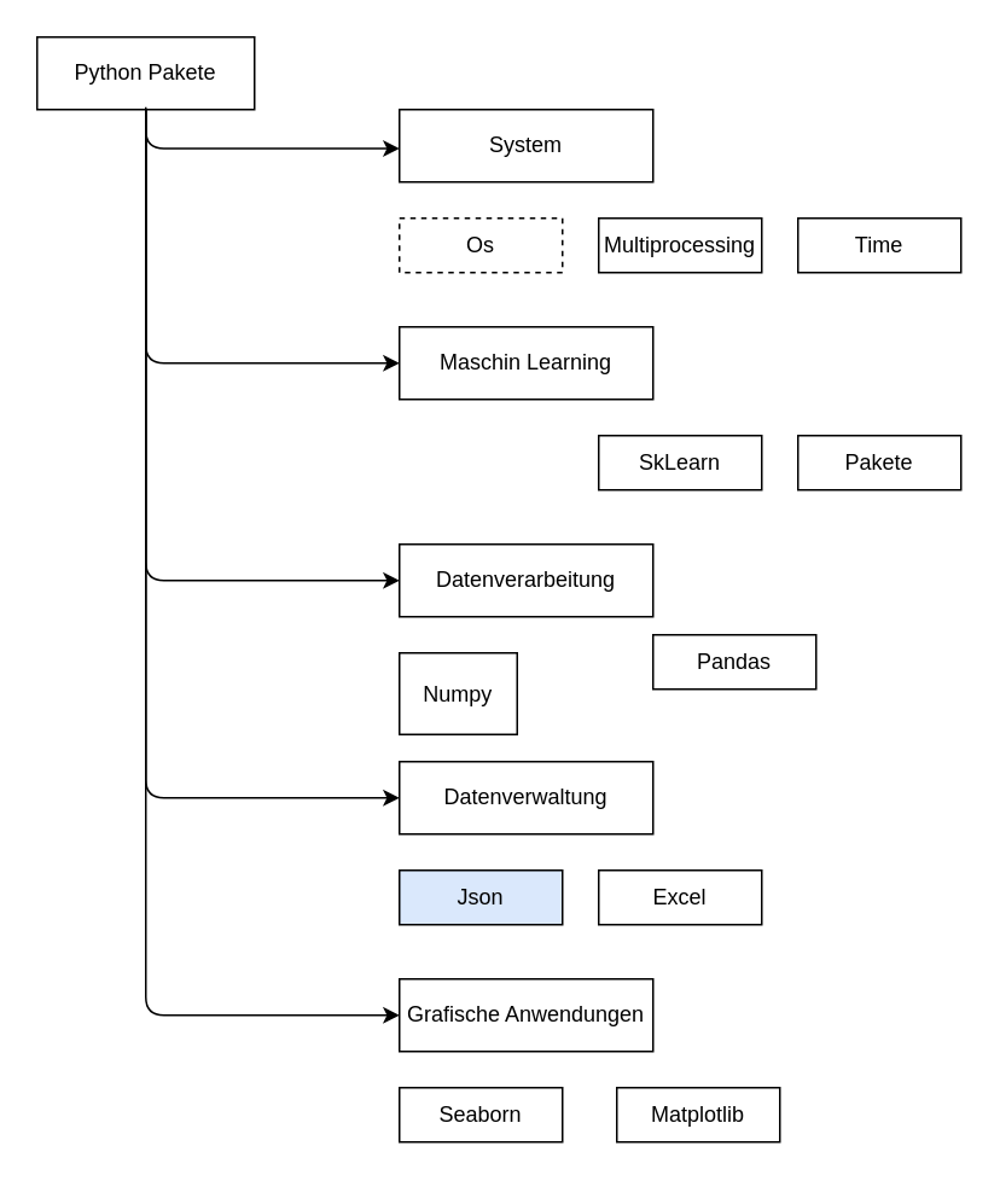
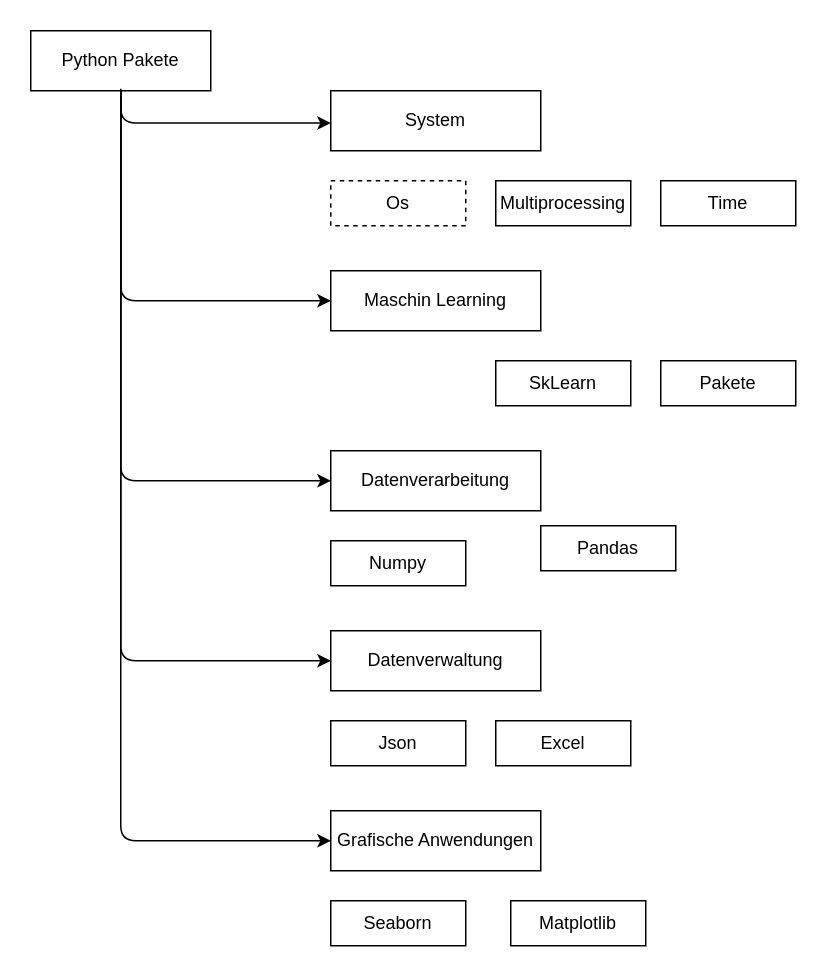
  <mxCell id="0" />
  <mxCell id="1" parent="0" />
  <mxCell id="2" value="Datenverarbeitung" style="rounded=0;whiteSpace=wrap;html=1;" parent="1" vertex="1"><mxGeometry x="220" y="300" width="140" height="40" as="geometry" /></mxCell>
  <mxCell id="3" value="Python Pakete" style="rounded=0;whiteSpace=wrap;html=1;" parent="1" vertex="1"><mxGeometry x="20" y="20" width="120" height="40" as="geometry" /></mxCell>
  <mxCell id="4" value="Datenverwaltung" style="rounded=0;whiteSpace=wrap;html=1;" parent="1" vertex="1"><mxGeometry x="220" y="420" width="140" height="40" as="geometry" /></mxCell>
  <mxCell id="5" value="Maschin Learning" style="rounded=0;whiteSpace=wrap;html=1;" parent="1" vertex="1"><mxGeometry x="220" y="180" width="140" height="40" as="geometry" /></mxCell>
  <mxCell id="6" value="System" style="rounded=0;whiteSpace=wrap;html=1;" parent="1" vertex="1"><mxGeometry x="220" y="60" width="140" height="40" as="geometry" /></mxCell>
  <mxCell id="7" value="Grafische Anwendungen" style="rounded=0;whiteSpace=wrap;html=1;" parent="1" vertex="1"><mxGeometry x="220" y="540" width="140" height="40" as="geometry" /></mxCell>
  <mxCell id="8" value="Multiprocessing" style="rounded=0;whiteSpace=wrap;html=1;" parent="1" vertex="1"><mxGeometry x="330" y="120" width="90" height="30" as="geometry" /></mxCell>
  <mxCell id="9" value="Os" style="rounded=0;whiteSpace=wrap;html=1;dashed=1;" parent="1" vertex="1"><mxGeometry x="220" y="120" width="90" height="30" as="geometry" /></mxCell>
- <mxCell id="10" value="Numpy" style="rounded=0;whiteSpace=wrap;html=1;" parent="1" vertex="1"><mxGeometry x="220" y="360" width="65" height="45" as="geometry" /></mxCell>
+ <mxCell id="10" value="Numpy" style="rounded=0;whiteSpace=wrap;html=1;" parent="1" vertex="1"><mxGeometry x="220" y="360" width="90" height="30" as="geometry" /></mxCell>
  <mxCell id="11" value="Pandas" style="rounded=0;whiteSpace=wrap;html=1;" parent="1" vertex="1"><mxGeometry x="360" y="350" width="90" height="30" as="geometry" /></mxCell>
  <mxCell id="12" value="SkLearn" style="rounded=0;whiteSpace=wrap;html=1;" parent="1" vertex="1"><mxGeometry x="330" y="240" width="90" height="30" as="geometry" /></mxCell>
  <mxCell id="13" value="Pakete" style="rounded=0;whiteSpace=wrap;html=1;" parent="1" vertex="1"><mxGeometry x="440" y="240" width="90" height="30" as="geometry" /></mxCell>
- <mxCell id="14" value="Json" style="rounded=0;whiteSpace=wrap;html=1;fillColor=#dae8fc;" parent="1" vertex="1"><mxGeometry x="220" y="480" width="90" height="30" as="geometry" /></mxCell>
+ <mxCell id="14" value="Json" style="rounded=0;whiteSpace=wrap;html=1;" parent="1" vertex="1"><mxGeometry x="220" y="480" width="90" height="30" as="geometry" /></mxCell>
  <mxCell id="15" value="Matplotlib" style="rounded=0;whiteSpace=wrap;html=1;" parent="1" vertex="1"><mxGeometry x="340" y="600" width="90" height="30" as="geometry" /></mxCell>
  <mxCell id="16" value="Seaborn" style="rounded=0;whiteSpace=wrap;html=1;" parent="1" vertex="1"><mxGeometry x="220" y="600" width="90" height="30" as="geometry" /></mxCell>
  <mxCell id="17" value="" style="endArrow=classic;html=1;entryX=0;entryY=0.5;entryDx=0;entryDy=0;" parent="1" target="5" edge="1"><mxGeometry width="50" height="50" relative="1" as="geometry"><mxPoint x="80" y="60" as="sourcePoint" /><mxPoint x="150" y="230" as="targetPoint" /><Array as="points"><mxPoint x="80" y="200" /></Array></mxGeometry></mxCell>
  <mxCell id="18" value="" style="endArrow=classic;html=1;entryX=0;entryY=0.5;entryDx=0;entryDy=0;" parent="1" target="2" edge="1"><mxGeometry width="50" height="50" relative="1" as="geometry"><mxPoint x="80" y="58.621" as="sourcePoint" /><mxPoint x="70" y="660" as="targetPoint" /><Array as="points"><mxPoint x="80" y="320" /></Array></mxGeometry></mxCell>
  <mxCell id="19" value="" style="endArrow=classic;html=1;entryX=0;entryY=0.5;entryDx=0;entryDy=0;" parent="1" edge="1"><mxGeometry width="50" height="50" relative="1" as="geometry"><mxPoint x="80" y="60" as="sourcePoint" /><mxPoint x="220" y="81.5" as="targetPoint" /><Array as="points"><mxPoint x="80" y="81.5" /></Array></mxGeometry></mxCell>
  <mxCell id="20" value="" style="endArrow=classic;html=1;entryX=0;entryY=0.5;entryDx=0;entryDy=0;" parent="1" edge="1"><mxGeometry width="50" height="50" relative="1" as="geometry"><mxPoint x="80" y="60" as="sourcePoint" /><mxPoint x="220" y="440" as="targetPoint" /><Array as="points"><mxPoint x="80" y="440" /></Array></mxGeometry></mxCell>
  <mxCell id="21" value="" style="endArrow=classic;html=1;entryX=0;entryY=0.5;entryDx=0;entryDy=0;exitX=0.5;exitY=1;exitDx=0;exitDy=0;" parent="1" source="3" edge="1"><mxGeometry width="50" height="50" relative="1" as="geometry"><mxPoint x="80" y="180" as="sourcePoint" /><mxPoint x="220" y="560" as="targetPoint" /><Array as="points"><mxPoint x="80" y="560" /></Array></mxGeometry></mxCell>
  <mxCell id="22" value="Time" style="rounded=0;whiteSpace=wrap;html=1;" parent="1" vertex="1"><mxGeometry x="440" y="120" width="90" height="30" as="geometry" /></mxCell>
  <mxCell id="23" value="Excel" style="rounded=0;whiteSpace=wrap;html=1;" parent="1" vertex="1"><mxGeometry x="330" y="480" width="90" height="30" as="geometry" /></mxCell>
